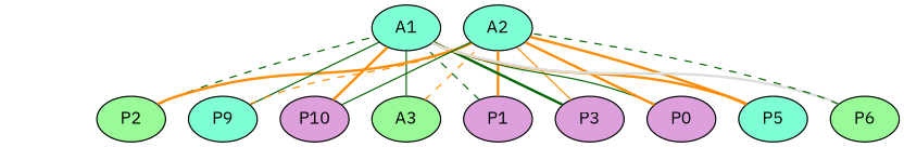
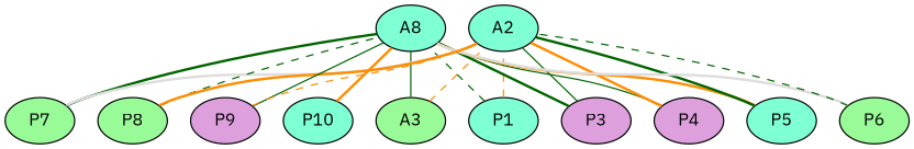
  graph {
    fontname="IBM Plex Sans"
    rankdir=BT
    node [fillcolor=aquamarine fontname="IBM Plex Sans" style=filled]
    edge [color=darkgreen fontname="IBM Plex Sans" style=bold]
    n1 [fillcolor=palegreen label=A3]
-   A1
+   A1 [label=A8]
    A2
-   P1 [fillcolor=plum]
+   P1
    P3 [fillcolor=plum]
-   P4 [fillcolor=plum label=P0]
+   P4 [fillcolor=plum]
    P5
    P6 [fillcolor=palegreen]
-   P8 [fillcolor=palegreen label=P2]
-   P9
-   P10 [fillcolor=plum]
+   P7 [fillcolor=palegreen]
+   P8 [fillcolor=palegreen]
+   P9 [fillcolor=plum]
+   P10
    n1 -- A1 [style=solid]
    n1 -- A2 [color=darkorange style=dashed]
    P1 -- A1 [style=dashed]
-   P1 -- A2 [color=darkorange]
+   P1 -- A2 [color=darkorange style=dashed]
    P3 -- A1
-   P3 -- A2 [color=darkorange style=solid]
+   P3 -- A2 [style=solid]
    P4 -- A1 [style=solid]
    P4 -- A2 [color=darkorange]
    P5 -- A1 [color=darkorange]
-   P5 -- A2 [color=darkorange]
+   P5 -- A2
    P6 -- A1 [color="#DDDDDD"]
    P6 -- A2 [style=dashed]
+   P7 -- A1
+   P7 -- A2 [color="#DDDDDD"]
    P8 -- A1 [style=dashed]
    P8 -- A2 [color=darkorange]
    P9 -- A1 [style=solid]
    P9 -- A2 [color=darkorange style=dashed]
    P10 -- A1 [color=darkorange]
-   P10 -- A2 [style=solid]
  }
